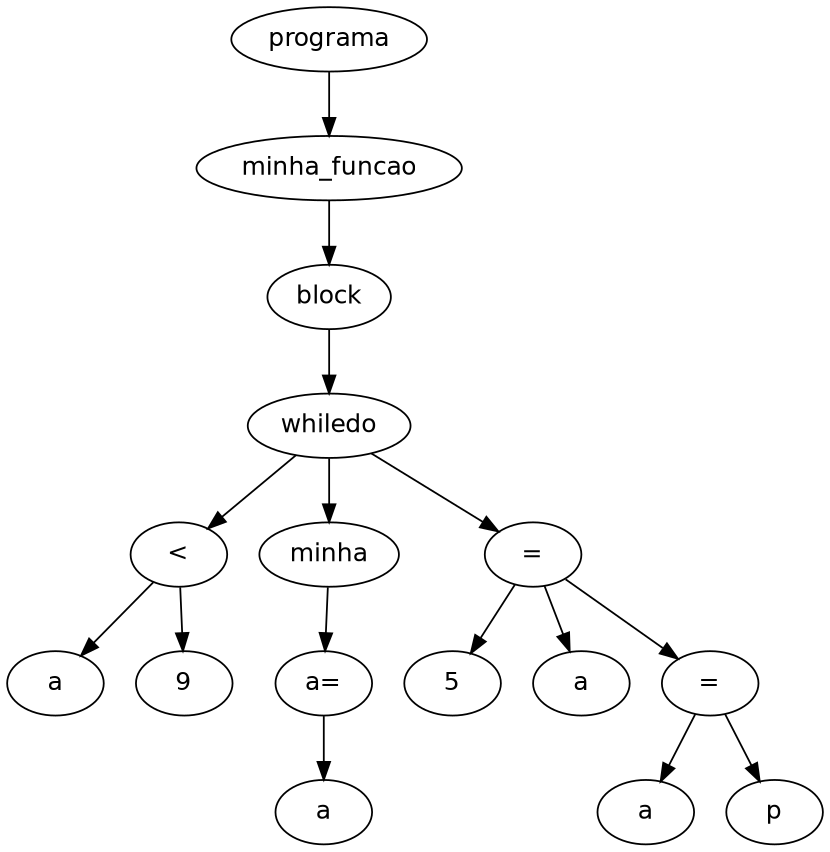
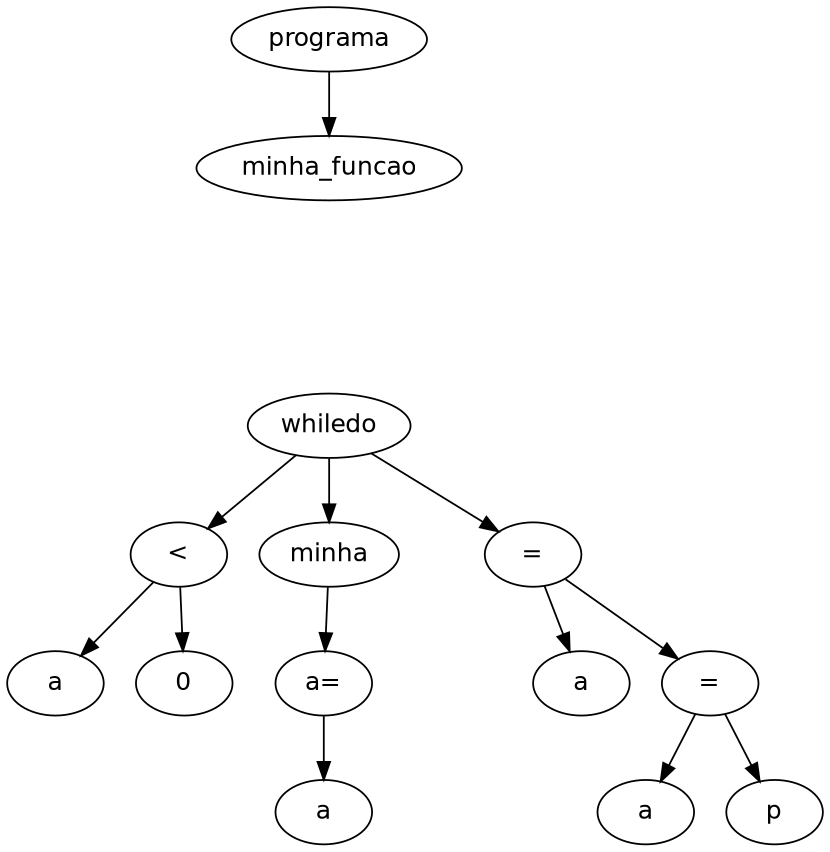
  digraph {
    fontname="DejaVu Sans"
    node [fontname="DejaVu Sans"]
    edge [fontname="DejaVu Sans"]
    n1 [label=a]
-   n2 [label=9]
+   n2 [label=0]
    n3 [label="<"]
    n4 [label="a="]
    n5 [label=a]
    n6 [label=minha]
    n7 [label=whiledo]
    n8 [label="="]
-   n9 [label=5]
    n10 [label=a]
    n11 [label="="]
    n12 [label=a]
    n13 [label=p]
-   n14 [label=block]
    n15 [label=minha_funcao]
    n16 [label=programa]
    n3 -> n1
    n3 -> n2
    n4 -> n5
    n6 -> n4
    n7 -> n3
    n7 -> n6
    n7 -> n8
-   n8 -> n9
    n8 -> n10
    n8 -> n11
    n11 -> n12
    n11 -> n13
-   n14 -> n7
-   n15 -> n14
    n16 -> n15
  }
